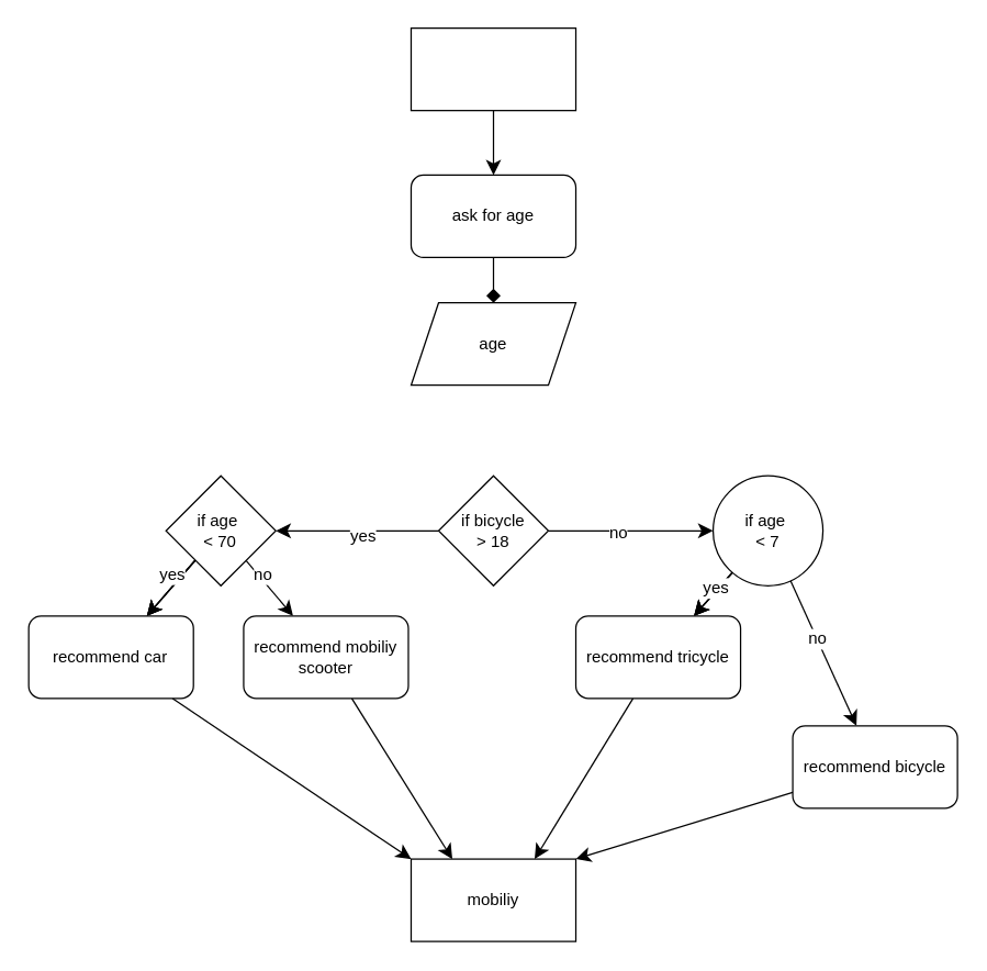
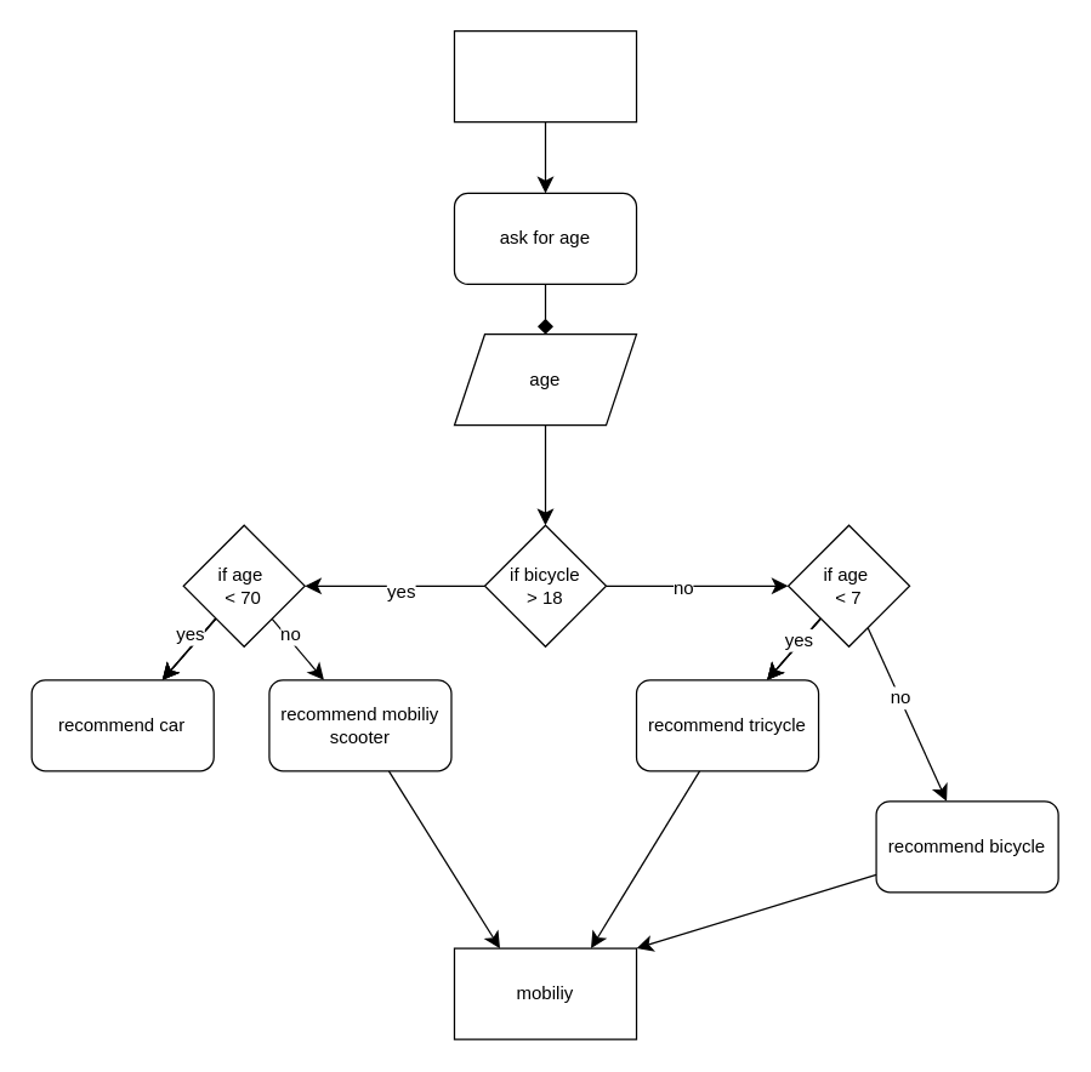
  <mxCell id="0" />
  <mxCell id="1" parent="0" />
  <mxCell id="2" value="" style="edgeStyle=none;curved=1;rounded=0;orthogonalLoop=1;jettySize=auto;html=1;fontSize=12;startSize=8;endSize=8;" edge="1" parent="1" source="3" target="5"><mxGeometry relative="1" as="geometry" /></mxCell>
  <mxCell id="3" value="" style="rounded=0;whiteSpace=wrap;html=1;" vertex="1" parent="1"><mxGeometry x="299" y="20" width="120" height="60" as="geometry" /></mxCell>
  <mxCell id="4" value="" style="edgeStyle=none;curved=1;rounded=0;orthogonalLoop=1;jettySize=auto;html=1;fontSize=12;startSize=8;endSize=8;endArrow=diamond;" edge="1" parent="1" source="5" target="7"><mxGeometry relative="1" as="geometry" /></mxCell>
  <mxCell id="5" value="ask for age" style="rounded=1;whiteSpace=wrap;html=1;" vertex="1" parent="1"><mxGeometry x="299" y="127" width="120" height="60" as="geometry" /></mxCell>
+ <mxCell id="6" value="" style="edgeStyle=none;curved=1;rounded=0;orthogonalLoop=1;jettySize=auto;html=1;fontSize=12;startSize=8;endSize=8;" edge="1" parent="1" source="7" target="10"><mxGeometry relative="1" as="geometry" /></mxCell>
  <mxCell id="7" value="age" style="shape=parallelogram;perimeter=parallelogramPerimeter;whiteSpace=wrap;html=1;fixedSize=1;" vertex="1" parent="1"><mxGeometry x="299" y="220" width="120" height="60" as="geometry" /></mxCell>
  <mxCell id="8" value="" style="edgeStyle=none;curved=1;rounded=0;orthogonalLoop=1;jettySize=auto;html=1;fontSize=12;startSize=8;endSize=8;" edge="1" parent="1" source="10" target="17"><mxGeometry relative="1" as="geometry" /></mxCell>
  <mxCell id="9" value="no" style="edgeLabel;html=1;align=center;verticalAlign=middle;resizable=0;points=[];fontSize=12;" vertex="1" connectable="0" parent="8"><mxGeometry x="-0.168" y="-1" relative="1" as="geometry"><mxPoint as="offset" /></mxGeometry></mxCell>
  <mxCell id="10" value="if bicycle&lt;div&gt;&amp;gt; 18&lt;/div&gt;" style="rhombus;whiteSpace=wrap;html=1;" vertex="1" parent="1"><mxGeometry x="319" y="346" width="80" height="80" as="geometry" /></mxCell>
  <mxCell id="11" value="" style="edgeStyle=none;curved=1;rounded=0;orthogonalLoop=1;jettySize=auto;html=1;fontSize=12;startSize=8;endSize=8;" edge="1" parent="1" source="17" target="19"><mxGeometry relative="1" as="geometry" /></mxCell>
  <mxCell id="12" value="" style="edgeStyle=none;curved=1;rounded=0;orthogonalLoop=1;jettySize=auto;html=1;fontSize=12;startSize=8;endSize=8;" edge="1" parent="1" source="17" target="19"><mxGeometry relative="1" as="geometry" /></mxCell>
  <mxCell id="13" value="" style="edgeStyle=none;curved=1;rounded=0;orthogonalLoop=1;jettySize=auto;html=1;fontSize=12;startSize=8;endSize=8;" edge="1" parent="1" source="17" target="19"><mxGeometry relative="1" as="geometry" /></mxCell>
  <mxCell id="14" value="yes" style="edgeLabel;html=1;align=center;verticalAlign=middle;resizable=0;points=[];fontSize=12;" vertex="1" connectable="0" parent="13"><mxGeometry x="-0.242" y="-2" relative="1" as="geometry"><mxPoint as="offset" /></mxGeometry></mxCell>
  <mxCell id="15" value="" style="edgeStyle=none;curved=1;rounded=0;orthogonalLoop=1;jettySize=auto;html=1;fontSize=12;startSize=8;endSize=8;" edge="1" parent="1" source="17" target="21"><mxGeometry relative="1" as="geometry" /></mxCell>
  <mxCell id="16" value="no" style="edgeLabel;html=1;align=center;verticalAlign=middle;resizable=0;points=[];fontSize=12;" vertex="1" connectable="0" parent="15"><mxGeometry x="-0.202" relative="1" as="geometry"><mxPoint as="offset" /></mxGeometry></mxCell>
- <mxCell id="17" value="if age&amp;nbsp;&lt;div&gt;&amp;lt; 7&lt;/div&gt;" style="ellipse;whiteSpace=wrap;html=1;" vertex="1" parent="1"><mxGeometry x="519" y="346" width="80" height="80" as="geometry" /></mxCell>
+ <mxCell id="17" value="if age&amp;nbsp;&lt;div&gt;&amp;lt; 7&lt;/div&gt;" style="rhombus;whiteSpace=wrap;html=1;" vertex="1" parent="1"><mxGeometry x="519" y="346" width="80" height="80" as="geometry" /></mxCell>
  <mxCell id="18" value="" style="edgeStyle=none;curved=1;rounded=0;orthogonalLoop=1;jettySize=auto;html=1;fontSize=12;startSize=8;endSize=8;entryX=0.75;entryY=0;entryDx=0;entryDy=0;" edge="1" parent="1" source="19" target="35"><mxGeometry relative="1" as="geometry"><mxPoint x="479" y="628" as="targetPoint" /></mxGeometry></mxCell>
  <mxCell id="19" value="recommend tricycle" style="rounded=1;whiteSpace=wrap;html=1;" vertex="1" parent="1"><mxGeometry x="419" y="448" width="120" height="60" as="geometry" /></mxCell>
  <mxCell id="20" value="" style="edgeStyle=none;curved=1;rounded=0;orthogonalLoop=1;jettySize=auto;html=1;fontSize=12;startSize=8;endSize=8;entryX=1;entryY=0;entryDx=0;entryDy=0;" edge="1" parent="1" source="21" target="35"><mxGeometry relative="1" as="geometry"><mxPoint x="637" y="628" as="targetPoint" /></mxGeometry></mxCell>
  <mxCell id="21" value="recommend bicycle" style="rounded=1;whiteSpace=wrap;html=1;" vertex="1" parent="1"><mxGeometry x="577" y="528" width="120" height="60" as="geometry" /></mxCell>
  <mxCell id="22" value="" style="edgeStyle=none;curved=1;rounded=0;orthogonalLoop=1;jettySize=auto;html=1;fontSize=12;startSize=8;endSize=8;" edge="1" parent="1" source="28" target="30"><mxGeometry relative="1" as="geometry" /></mxCell>
  <mxCell id="23" value="" style="edgeStyle=none;curved=1;rounded=0;orthogonalLoop=1;jettySize=auto;html=1;fontSize=12;startSize=8;endSize=8;" edge="1" parent="1" source="28" target="30"><mxGeometry relative="1" as="geometry" /></mxCell>
  <mxCell id="24" value="" style="edgeStyle=none;curved=1;rounded=0;orthogonalLoop=1;jettySize=auto;html=1;fontSize=12;startSize=8;endSize=8;" edge="1" parent="1" source="28" target="30"><mxGeometry relative="1" as="geometry" /></mxCell>
  <mxCell id="25" value="yes" style="edgeLabel;html=1;align=center;verticalAlign=middle;resizable=0;points=[];fontSize=12;" vertex="1" connectable="0" parent="24"><mxGeometry x="-0.309" y="-6" relative="1" as="geometry"><mxPoint as="offset" /></mxGeometry></mxCell>
  <mxCell id="26" value="" style="edgeStyle=none;curved=1;rounded=0;orthogonalLoop=1;jettySize=auto;html=1;fontSize=12;startSize=8;endSize=8;" edge="1" parent="1" source="28"><mxGeometry relative="1" as="geometry"><mxPoint x="212.995" y="448" as="targetPoint" /></mxGeometry></mxCell>
  <mxCell id="27" value="no" style="edgeLabel;html=1;align=center;verticalAlign=middle;resizable=0;points=[];fontSize=12;" vertex="1" connectable="0" parent="26"><mxGeometry x="-0.42" y="3" relative="1" as="geometry"><mxPoint as="offset" /></mxGeometry></mxCell>
  <mxCell id="28" value="if age&amp;nbsp;&lt;div&gt;&amp;lt; 70&lt;/div&gt;" style="rhombus;whiteSpace=wrap;html=1;" vertex="1" parent="1"><mxGeometry x="120.43" y="346" width="80" height="80" as="geometry" /></mxCell>
- <mxCell id="29" value="" style="edgeStyle=none;curved=1;rounded=0;orthogonalLoop=1;jettySize=auto;html=1;fontSize=12;startSize=8;endSize=8;entryX=0;entryY=0;entryDx=0;entryDy=0;" edge="1" parent="1" source="30" target="35"><mxGeometry relative="1" as="geometry"><mxPoint x="80.43" y="628" as="targetPoint" /></mxGeometry></mxCell>
  <mxCell id="30" value="recommend car" style="rounded=1;whiteSpace=wrap;html=1;" vertex="1" parent="1"><mxGeometry x="20.43" y="448" width="120" height="60" as="geometry" /></mxCell>
  <mxCell id="31" value="" style="edgeStyle=none;curved=1;rounded=0;orthogonalLoop=1;jettySize=auto;html=1;fontSize=12;startSize=8;endSize=8;entryX=0.25;entryY=0;entryDx=0;entryDy=0;" edge="1" parent="1" source="32" target="35"><mxGeometry relative="1" as="geometry"><mxPoint x="237" y="628" as="targetPoint" /></mxGeometry></mxCell>
  <mxCell id="32" value="recommend mobiliy scooter" style="rounded=1;whiteSpace=wrap;html=1;" vertex="1" parent="1"><mxGeometry x="177" y="448" width="120" height="60" as="geometry" /></mxCell>
  <mxCell id="33" value="" style="edgeStyle=none;curved=1;rounded=0;orthogonalLoop=1;jettySize=auto;html=1;fontSize=12;startSize=8;endSize=8;exitX=0;exitY=0.5;exitDx=0;exitDy=0;entryX=1;entryY=0.5;entryDx=0;entryDy=0;" edge="1" parent="1" source="10" target="28"><mxGeometry relative="1" as="geometry"><mxPoint x="199" y="385.55" as="sourcePoint" /><mxPoint x="234" y="420" as="targetPoint" /></mxGeometry></mxCell>
  <mxCell id="34" value="yes" style="edgeLabel;html=1;align=center;verticalAlign=middle;resizable=0;points=[];fontSize=12;" vertex="1" connectable="0" parent="33"><mxGeometry x="-0.048" y="3" relative="1" as="geometry"><mxPoint as="offset" /></mxGeometry></mxCell>
  <mxCell id="35" value="mobiliy" style="rounded=0;whiteSpace=wrap;html=1;" vertex="1" parent="1"><mxGeometry x="299" y="625" width="120" height="60" as="geometry" /></mxCell>
